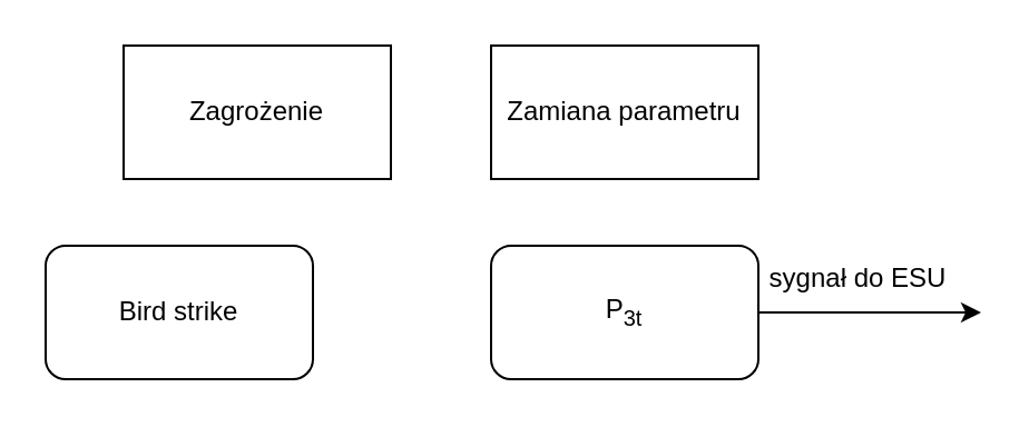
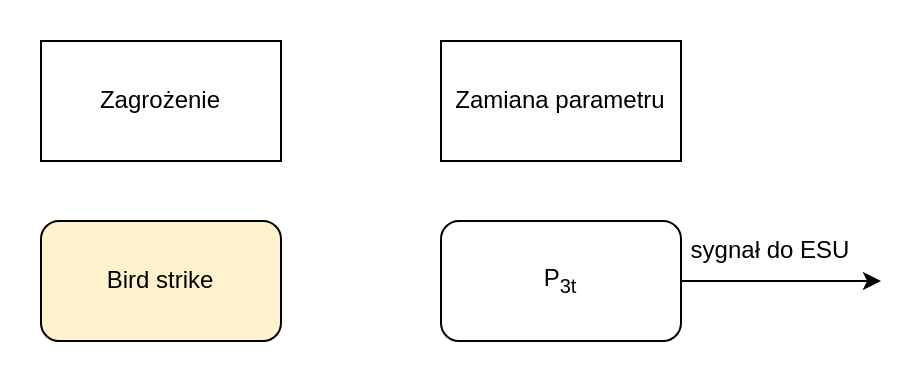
  <mxCell id="0" />
  <mxCell id="1" parent="0" />
- <mxCell id="2" value="Zagrożenie" style="rounded=0;whiteSpace=wrap;html=1;" vertex="1" parent="1"><mxGeometry x="55" y="20" width="120" height="60" as="geometry" /></mxCell>
- <mxCell id="3" value="Bird strike" style="rounded=1;whiteSpace=wrap;html=1;" vertex="1" parent="1"><mxGeometry x="20" y="110" width="120" height="60" as="geometry" /></mxCell>
+ <mxCell id="2" value="Zagrożenie" style="rounded=0;whiteSpace=wrap;html=1;" vertex="1" parent="1"><mxGeometry x="20" y="20" width="120" height="60" as="geometry" /></mxCell>
+ <mxCell id="3" value="Bird strike" style="rounded=1;whiteSpace=wrap;html=1;fillColor=#fff2cc;" vertex="1" parent="1"><mxGeometry x="20" y="110" width="120" height="60" as="geometry" /></mxCell>
  <mxCell id="4" value="Zamiana parametru" style="rounded=0;whiteSpace=wrap;html=1;" vertex="1" parent="1"><mxGeometry x="220" y="20" width="120" height="60" as="geometry" /></mxCell>
  <mxCell id="5" style="edgeStyle=orthogonalEdgeStyle;rounded=0;orthogonalLoop=1;jettySize=auto;html=1;" edge="1" parent="1" source="6"><mxGeometry relative="1" as="geometry"><mxPoint x="440" y="140" as="targetPoint" /></mxGeometry></mxCell>
  <mxCell id="6" value="P&lt;sub&gt;3t&lt;/sub&gt;" style="rounded=1;whiteSpace=wrap;html=1;" vertex="1" parent="1"><mxGeometry x="220" y="110" width="120" height="60" as="geometry" /></mxCell>
  <mxCell id="7" value="sygnał do ESU" style="text;html=1;strokeColor=none;fillColor=none;align=center;verticalAlign=middle;whiteSpace=wrap;rounded=0;" vertex="1" parent="1"><mxGeometry x="340" y="110" width="90" height="30" as="geometry" /></mxCell>
